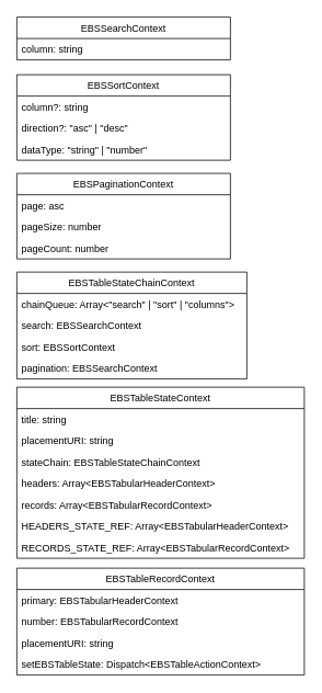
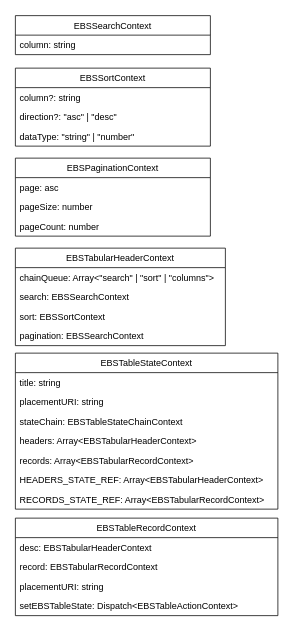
  <mxCell id="0" />
  <mxCell id="1" parent="0" />
  <mxCell id="2" value="EBSSearchContext" style="swimlane;fontStyle=0;childLayout=stackLayout;horizontal=1;startSize=26;fillColor=none;horizontalStack=0;resizeParent=1;resizeParentMax=0;resizeLast=0;collapsible=1;marginBottom=0;" vertex="1" parent="1"><mxGeometry x="20" y="20" width="260" height="52" as="geometry" /></mxCell>
  <mxCell id="3" value="column: string" style="text;strokeColor=none;fillColor=none;align=left;verticalAlign=top;spacingLeft=4;spacingRight=4;overflow=hidden;rotatable=0;points=[[0,0.5],[1,0.5]];portConstraint=eastwest;" vertex="1" parent="2"><mxGeometry y="26" width="260" height="26" as="geometry" /></mxCell>
  <mxCell id="4" value="EBSSortContext" style="swimlane;fontStyle=0;childLayout=stackLayout;horizontal=1;startSize=26;fillColor=none;horizontalStack=0;resizeParent=1;resizeParentMax=0;resizeLast=0;collapsible=1;marginBottom=0;" vertex="1" parent="1"><mxGeometry x="20" y="90" width="260" height="104" as="geometry" /></mxCell>
  <mxCell id="5" value="column?: string" style="text;strokeColor=none;fillColor=none;align=left;verticalAlign=top;spacingLeft=4;spacingRight=4;overflow=hidden;rotatable=0;points=[[0,0.5],[1,0.5]];portConstraint=eastwest;" vertex="1" parent="4"><mxGeometry y="26" width="260" height="26" as="geometry" /></mxCell>
  <mxCell id="6" value="direction?: &quot;asc&quot; | &quot;desc&quot;" style="text;strokeColor=none;fillColor=none;align=left;verticalAlign=top;spacingLeft=4;spacingRight=4;overflow=hidden;rotatable=0;points=[[0,0.5],[1,0.5]];portConstraint=eastwest;" vertex="1" parent="4"><mxGeometry y="52" width="260" height="26" as="geometry" /></mxCell>
  <mxCell id="7" value="dataType: &quot;string&quot; | &quot;number&quot;" style="text;strokeColor=none;fillColor=none;align=left;verticalAlign=top;spacingLeft=4;spacingRight=4;overflow=hidden;rotatable=0;points=[[0,0.5],[1,0.5]];portConstraint=eastwest;" vertex="1" parent="4"><mxGeometry y="78" width="260" height="26" as="geometry" /></mxCell>
  <mxCell id="8" value="EBSPaginationContext" style="swimlane;fontStyle=0;childLayout=stackLayout;horizontal=1;startSize=26;fillColor=none;horizontalStack=0;resizeParent=1;resizeParentMax=0;resizeLast=0;collapsible=1;marginBottom=0;" vertex="1" parent="1"><mxGeometry x="20" y="210" width="260" height="104" as="geometry" /></mxCell>
  <mxCell id="9" value="page: asc" style="text;strokeColor=none;fillColor=none;align=left;verticalAlign=top;spacingLeft=4;spacingRight=4;overflow=hidden;rotatable=0;points=[[0,0.5],[1,0.5]];portConstraint=eastwest;" vertex="1" parent="8"><mxGeometry y="26" width="260" height="26" as="geometry" /></mxCell>
  <mxCell id="10" value="pageSize: number" style="text;strokeColor=none;fillColor=none;align=left;verticalAlign=top;spacingLeft=4;spacingRight=4;overflow=hidden;rotatable=0;points=[[0,0.5],[1,0.5]];portConstraint=eastwest;" vertex="1" parent="8"><mxGeometry y="52" width="260" height="26" as="geometry" /></mxCell>
  <mxCell id="11" value="pageCount: number" style="text;strokeColor=none;fillColor=none;align=left;verticalAlign=top;spacingLeft=4;spacingRight=4;overflow=hidden;rotatable=0;points=[[0,0.5],[1,0.5]];portConstraint=eastwest;" vertex="1" parent="8"><mxGeometry y="78" width="260" height="26" as="geometry" /></mxCell>
- <mxCell id="12" value="EBSTableStateChainContext" style="swimlane;fontStyle=0;childLayout=stackLayout;horizontal=1;startSize=26;fillColor=none;horizontalStack=0;resizeParent=1;resizeParentMax=0;resizeLast=0;collapsible=1;marginBottom=0;" vertex="1" parent="1"><mxGeometry x="20" y="330" width="280" height="130" as="geometry" /></mxCell>
+ <mxCell id="12" value="EBSTabularHeaderContext" style="swimlane;fontStyle=0;childLayout=stackLayout;horizontal=1;startSize=26;fillColor=none;horizontalStack=0;resizeParent=1;resizeParentMax=0;resizeLast=0;collapsible=1;marginBottom=0;" vertex="1" parent="1"><mxGeometry x="20" y="330" width="280" height="130" as="geometry" /></mxCell>
  <mxCell id="13" value="chainQueue: Array&lt;&quot;search&quot; | &quot;sort&quot; | &quot;columns&quot;&gt;" style="text;strokeColor=none;fillColor=none;align=left;verticalAlign=top;spacingLeft=4;spacingRight=4;overflow=hidden;rotatable=0;points=[[0,0.5],[1,0.5]];portConstraint=eastwest;" vertex="1" parent="12"><mxGeometry y="26" width="280" height="26" as="geometry" /></mxCell>
  <mxCell id="14" value="search: EBSSearchContext" style="text;strokeColor=none;fillColor=none;align=left;verticalAlign=top;spacingLeft=4;spacingRight=4;overflow=hidden;rotatable=0;points=[[0,0.5],[1,0.5]];portConstraint=eastwest;" vertex="1" parent="12"><mxGeometry y="52" width="280" height="26" as="geometry" /></mxCell>
  <mxCell id="15" value="sort: EBSSortContext" style="text;strokeColor=none;fillColor=none;align=left;verticalAlign=top;spacingLeft=4;spacingRight=4;overflow=hidden;rotatable=0;points=[[0,0.5],[1,0.5]];portConstraint=eastwest;" vertex="1" parent="12"><mxGeometry y="78" width="280" height="26" as="geometry" /></mxCell>
  <mxCell id="16" value="pagination: EBSSearchContext" style="text;strokeColor=none;fillColor=none;align=left;verticalAlign=top;spacingLeft=4;spacingRight=4;overflow=hidden;rotatable=0;points=[[0,0.5],[1,0.5]];portConstraint=eastwest;" vertex="1" parent="12"><mxGeometry y="104" width="280" height="26" as="geometry" /></mxCell>
  <mxCell id="17" value="EBSTableStateContext" style="swimlane;fontStyle=0;childLayout=stackLayout;horizontal=1;startSize=26;fillColor=none;horizontalStack=0;resizeParent=1;resizeParentMax=0;resizeLast=0;collapsible=1;marginBottom=0;" vertex="1" parent="1"><mxGeometry x="20" y="470" width="350" height="208" as="geometry" /></mxCell>
  <mxCell id="18" value="title: string" style="text;strokeColor=none;fillColor=none;align=left;verticalAlign=top;spacingLeft=4;spacingRight=4;overflow=hidden;rotatable=0;points=[[0,0.5],[1,0.5]];portConstraint=eastwest;" vertex="1" parent="17"><mxGeometry y="26" width="350" height="26" as="geometry" /></mxCell>
  <mxCell id="19" value="placementURI: string" style="text;strokeColor=none;fillColor=none;align=left;verticalAlign=top;spacingLeft=4;spacingRight=4;overflow=hidden;rotatable=0;points=[[0,0.5],[1,0.5]];portConstraint=eastwest;" vertex="1" parent="17"><mxGeometry y="52" width="350" height="26" as="geometry" /></mxCell>
  <mxCell id="20" value="stateChain: EBSTableStateChainContext" style="text;strokeColor=none;fillColor=none;align=left;verticalAlign=top;spacingLeft=4;spacingRight=4;overflow=hidden;rotatable=0;points=[[0,0.5],[1,0.5]];portConstraint=eastwest;" vertex="1" parent="17"><mxGeometry y="78" width="350" height="26" as="geometry" /></mxCell>
  <mxCell id="21" value="headers: Array&lt;EBSTabularHeaderContext&gt;" style="text;strokeColor=none;fillColor=none;align=left;verticalAlign=top;spacingLeft=4;spacingRight=4;overflow=hidden;rotatable=0;points=[[0,0.5],[1,0.5]];portConstraint=eastwest;" vertex="1" parent="17"><mxGeometry y="104" width="350" height="26" as="geometry" /></mxCell>
  <mxCell id="22" value="records: Array&lt;EBSTabularRecordContext&gt;" style="text;strokeColor=none;fillColor=none;align=left;verticalAlign=top;spacingLeft=4;spacingRight=4;overflow=hidden;rotatable=0;points=[[0,0.5],[1,0.5]];portConstraint=eastwest;" vertex="1" parent="17"><mxGeometry y="130" width="350" height="26" as="geometry" /></mxCell>
  <mxCell id="23" value="HEADERS_STATE_REF: Array&lt;EBSTabularHeaderContext&gt;" style="text;strokeColor=none;fillColor=none;align=left;verticalAlign=top;spacingLeft=4;spacingRight=4;overflow=hidden;rotatable=0;points=[[0,0.5],[1,0.5]];portConstraint=eastwest;" vertex="1" parent="17"><mxGeometry y="156" width="350" height="26" as="geometry" /></mxCell>
  <mxCell id="24" value="RECORDS_STATE_REF: Array&lt;EBSTabularRecordContext&gt;" style="text;strokeColor=none;fillColor=none;align=left;verticalAlign=top;spacingLeft=4;spacingRight=4;overflow=hidden;rotatable=0;points=[[0,0.5],[1,0.5]];portConstraint=eastwest;" vertex="1" parent="17"><mxGeometry y="182" width="350" height="26" as="geometry" /></mxCell>
  <mxCell id="25" value="EBSTableRecordContext" style="swimlane;fontStyle=0;childLayout=stackLayout;horizontal=1;startSize=26;fillColor=none;horizontalStack=0;resizeParent=1;resizeParentMax=0;resizeLast=0;collapsible=1;marginBottom=0;" vertex="1" parent="1"><mxGeometry x="20" y="690" width="350" height="130" as="geometry" /></mxCell>
- <mxCell id="26" value="primary: EBSTabularHeaderContext" style="text;strokeColor=none;fillColor=none;align=left;verticalAlign=top;spacingLeft=4;spacingRight=4;overflow=hidden;rotatable=0;points=[[0,0.5],[1,0.5]];portConstraint=eastwest;" vertex="1" parent="25"><mxGeometry y="26" width="350" height="26" as="geometry" /></mxCell>
- <mxCell id="27" value="number: EBSTabularRecordContext" style="text;strokeColor=none;fillColor=none;align=left;verticalAlign=top;spacingLeft=4;spacingRight=4;overflow=hidden;rotatable=0;points=[[0,0.5],[1,0.5]];portConstraint=eastwest;" vertex="1" parent="25"><mxGeometry y="52" width="350" height="26" as="geometry" /></mxCell>
+ <mxCell id="26" value="desc: EBSTabularHeaderContext" style="text;strokeColor=none;fillColor=none;align=left;verticalAlign=top;spacingLeft=4;spacingRight=4;overflow=hidden;rotatable=0;points=[[0,0.5],[1,0.5]];portConstraint=eastwest;" vertex="1" parent="25"><mxGeometry y="26" width="350" height="26" as="geometry" /></mxCell>
+ <mxCell id="27" value="record: EBSTabularRecordContext" style="text;strokeColor=none;fillColor=none;align=left;verticalAlign=top;spacingLeft=4;spacingRight=4;overflow=hidden;rotatable=0;points=[[0,0.5],[1,0.5]];portConstraint=eastwest;" vertex="1" parent="25"><mxGeometry y="52" width="350" height="26" as="geometry" /></mxCell>
  <mxCell id="28" value="placementURI: string" style="text;strokeColor=none;fillColor=none;align=left;verticalAlign=top;spacingLeft=4;spacingRight=4;overflow=hidden;rotatable=0;points=[[0,0.5],[1,0.5]];portConstraint=eastwest;" vertex="1" parent="25"><mxGeometry y="78" width="350" height="26" as="geometry" /></mxCell>
  <mxCell id="29" value="setEBSTableState: Dispatch&lt;EBSTableActionContext&gt;" style="text;strokeColor=none;fillColor=none;align=left;verticalAlign=top;spacingLeft=4;spacingRight=4;overflow=hidden;rotatable=0;points=[[0,0.5],[1,0.5]];portConstraint=eastwest;" vertex="1" parent="25"><mxGeometry y="104" width="350" height="26" as="geometry" /></mxCell>
